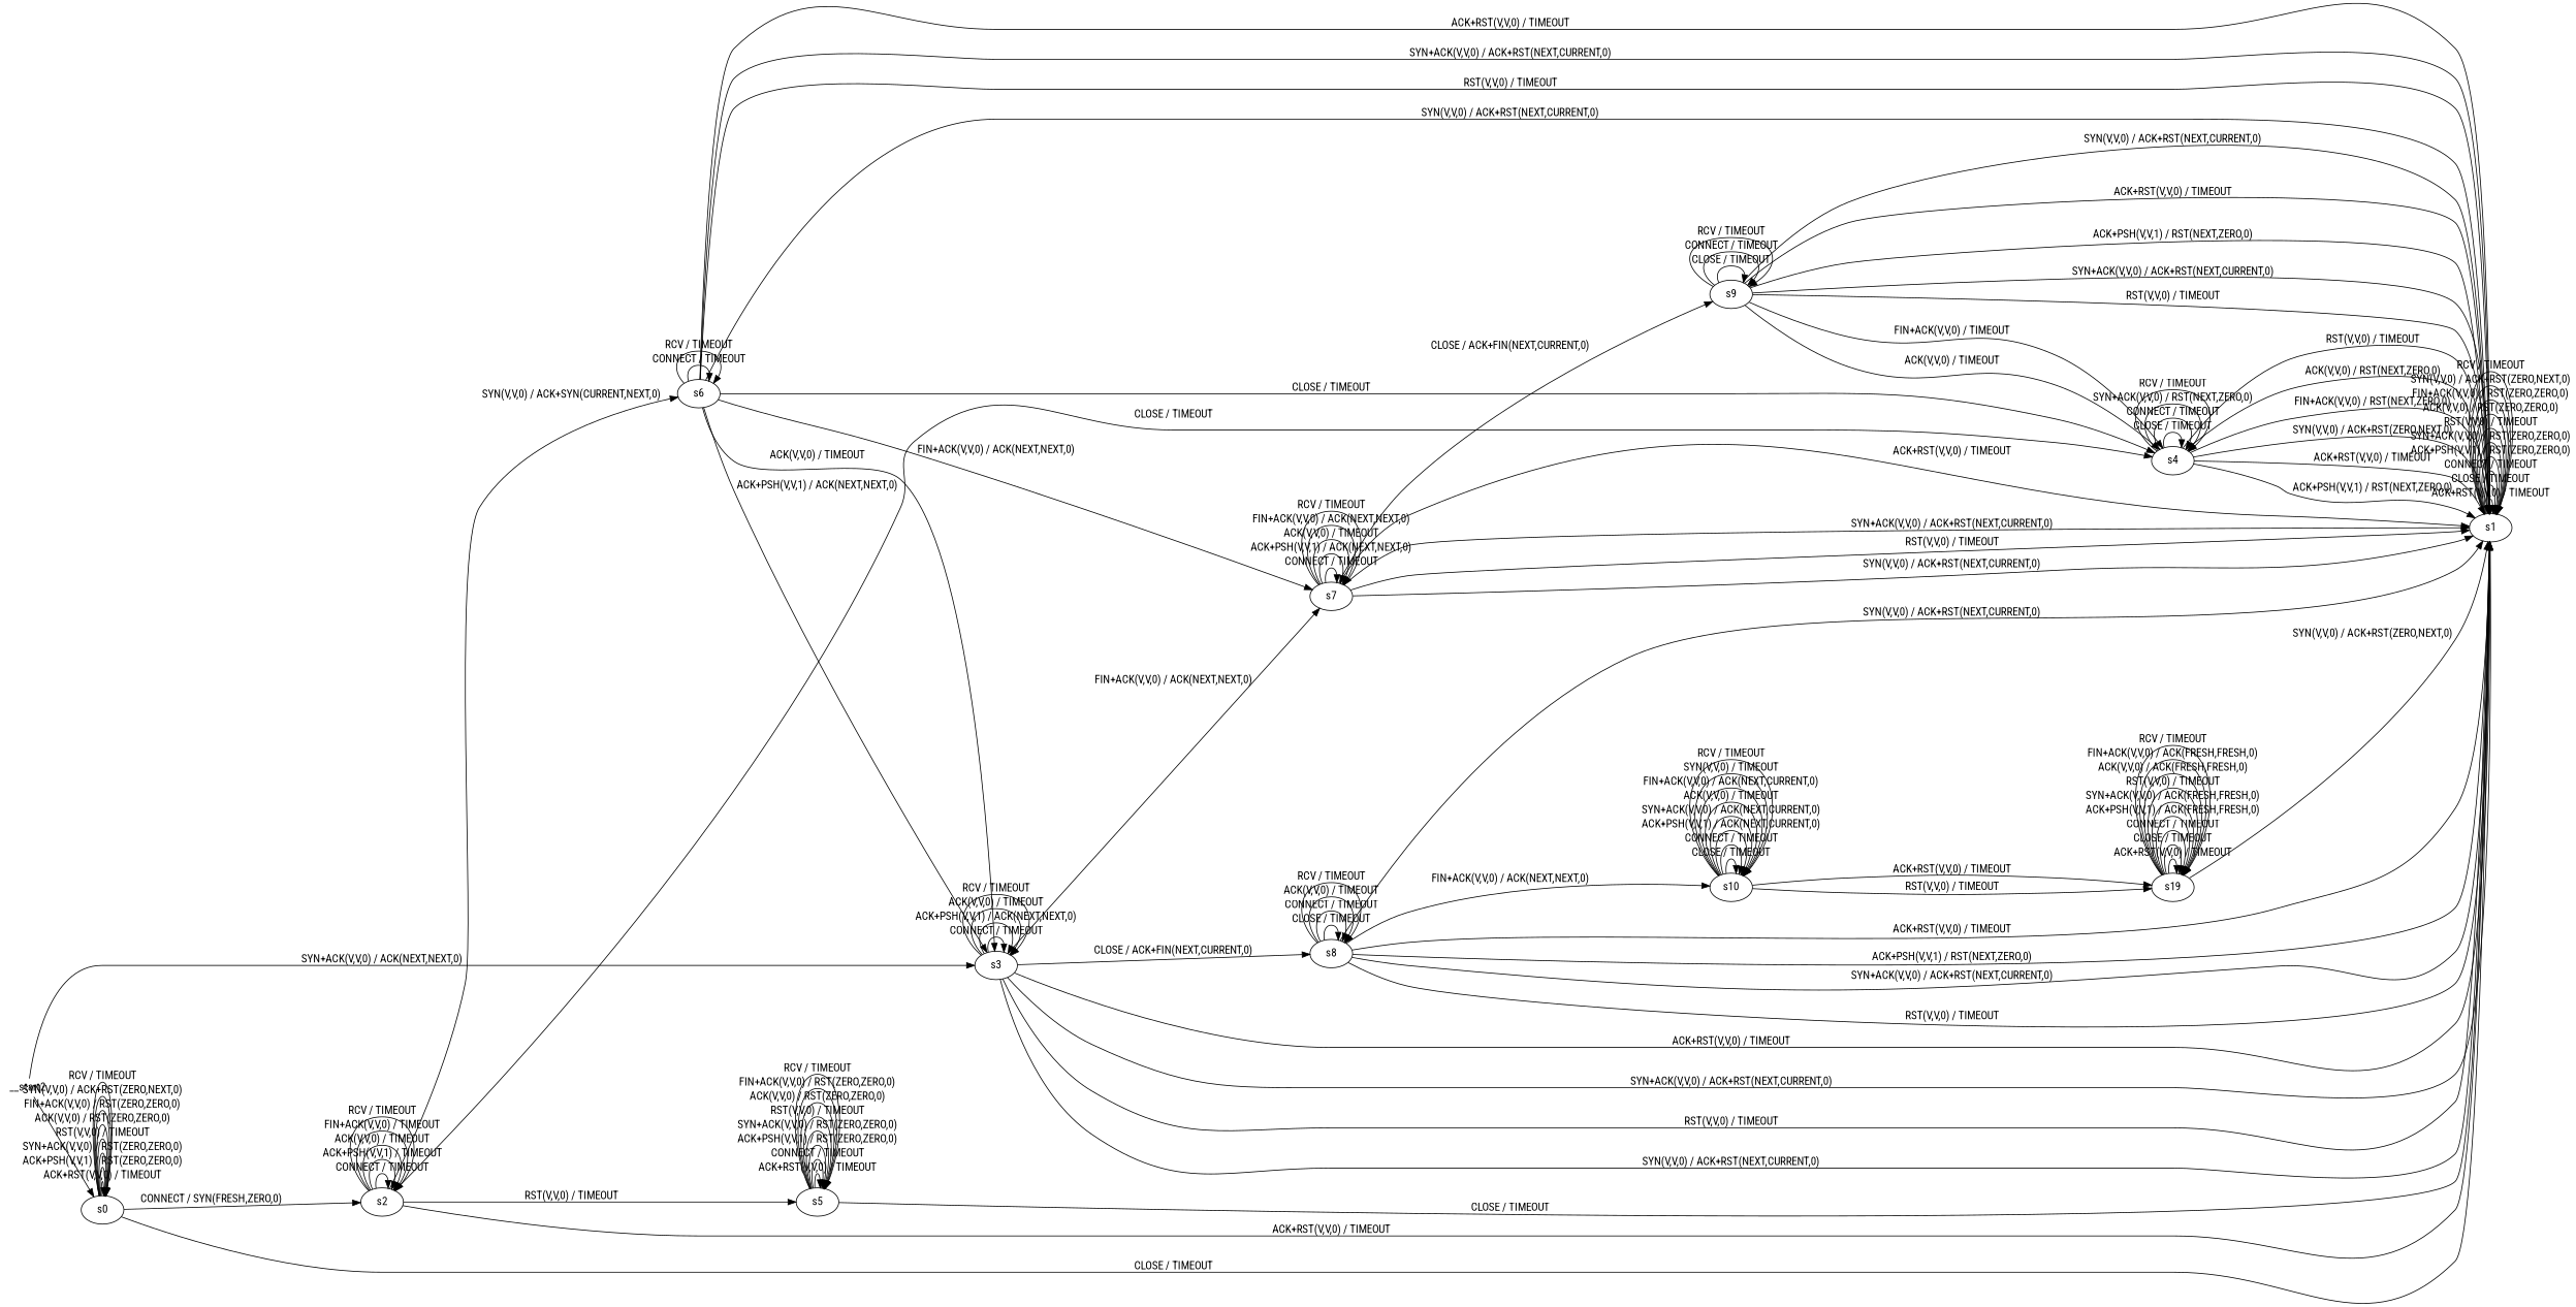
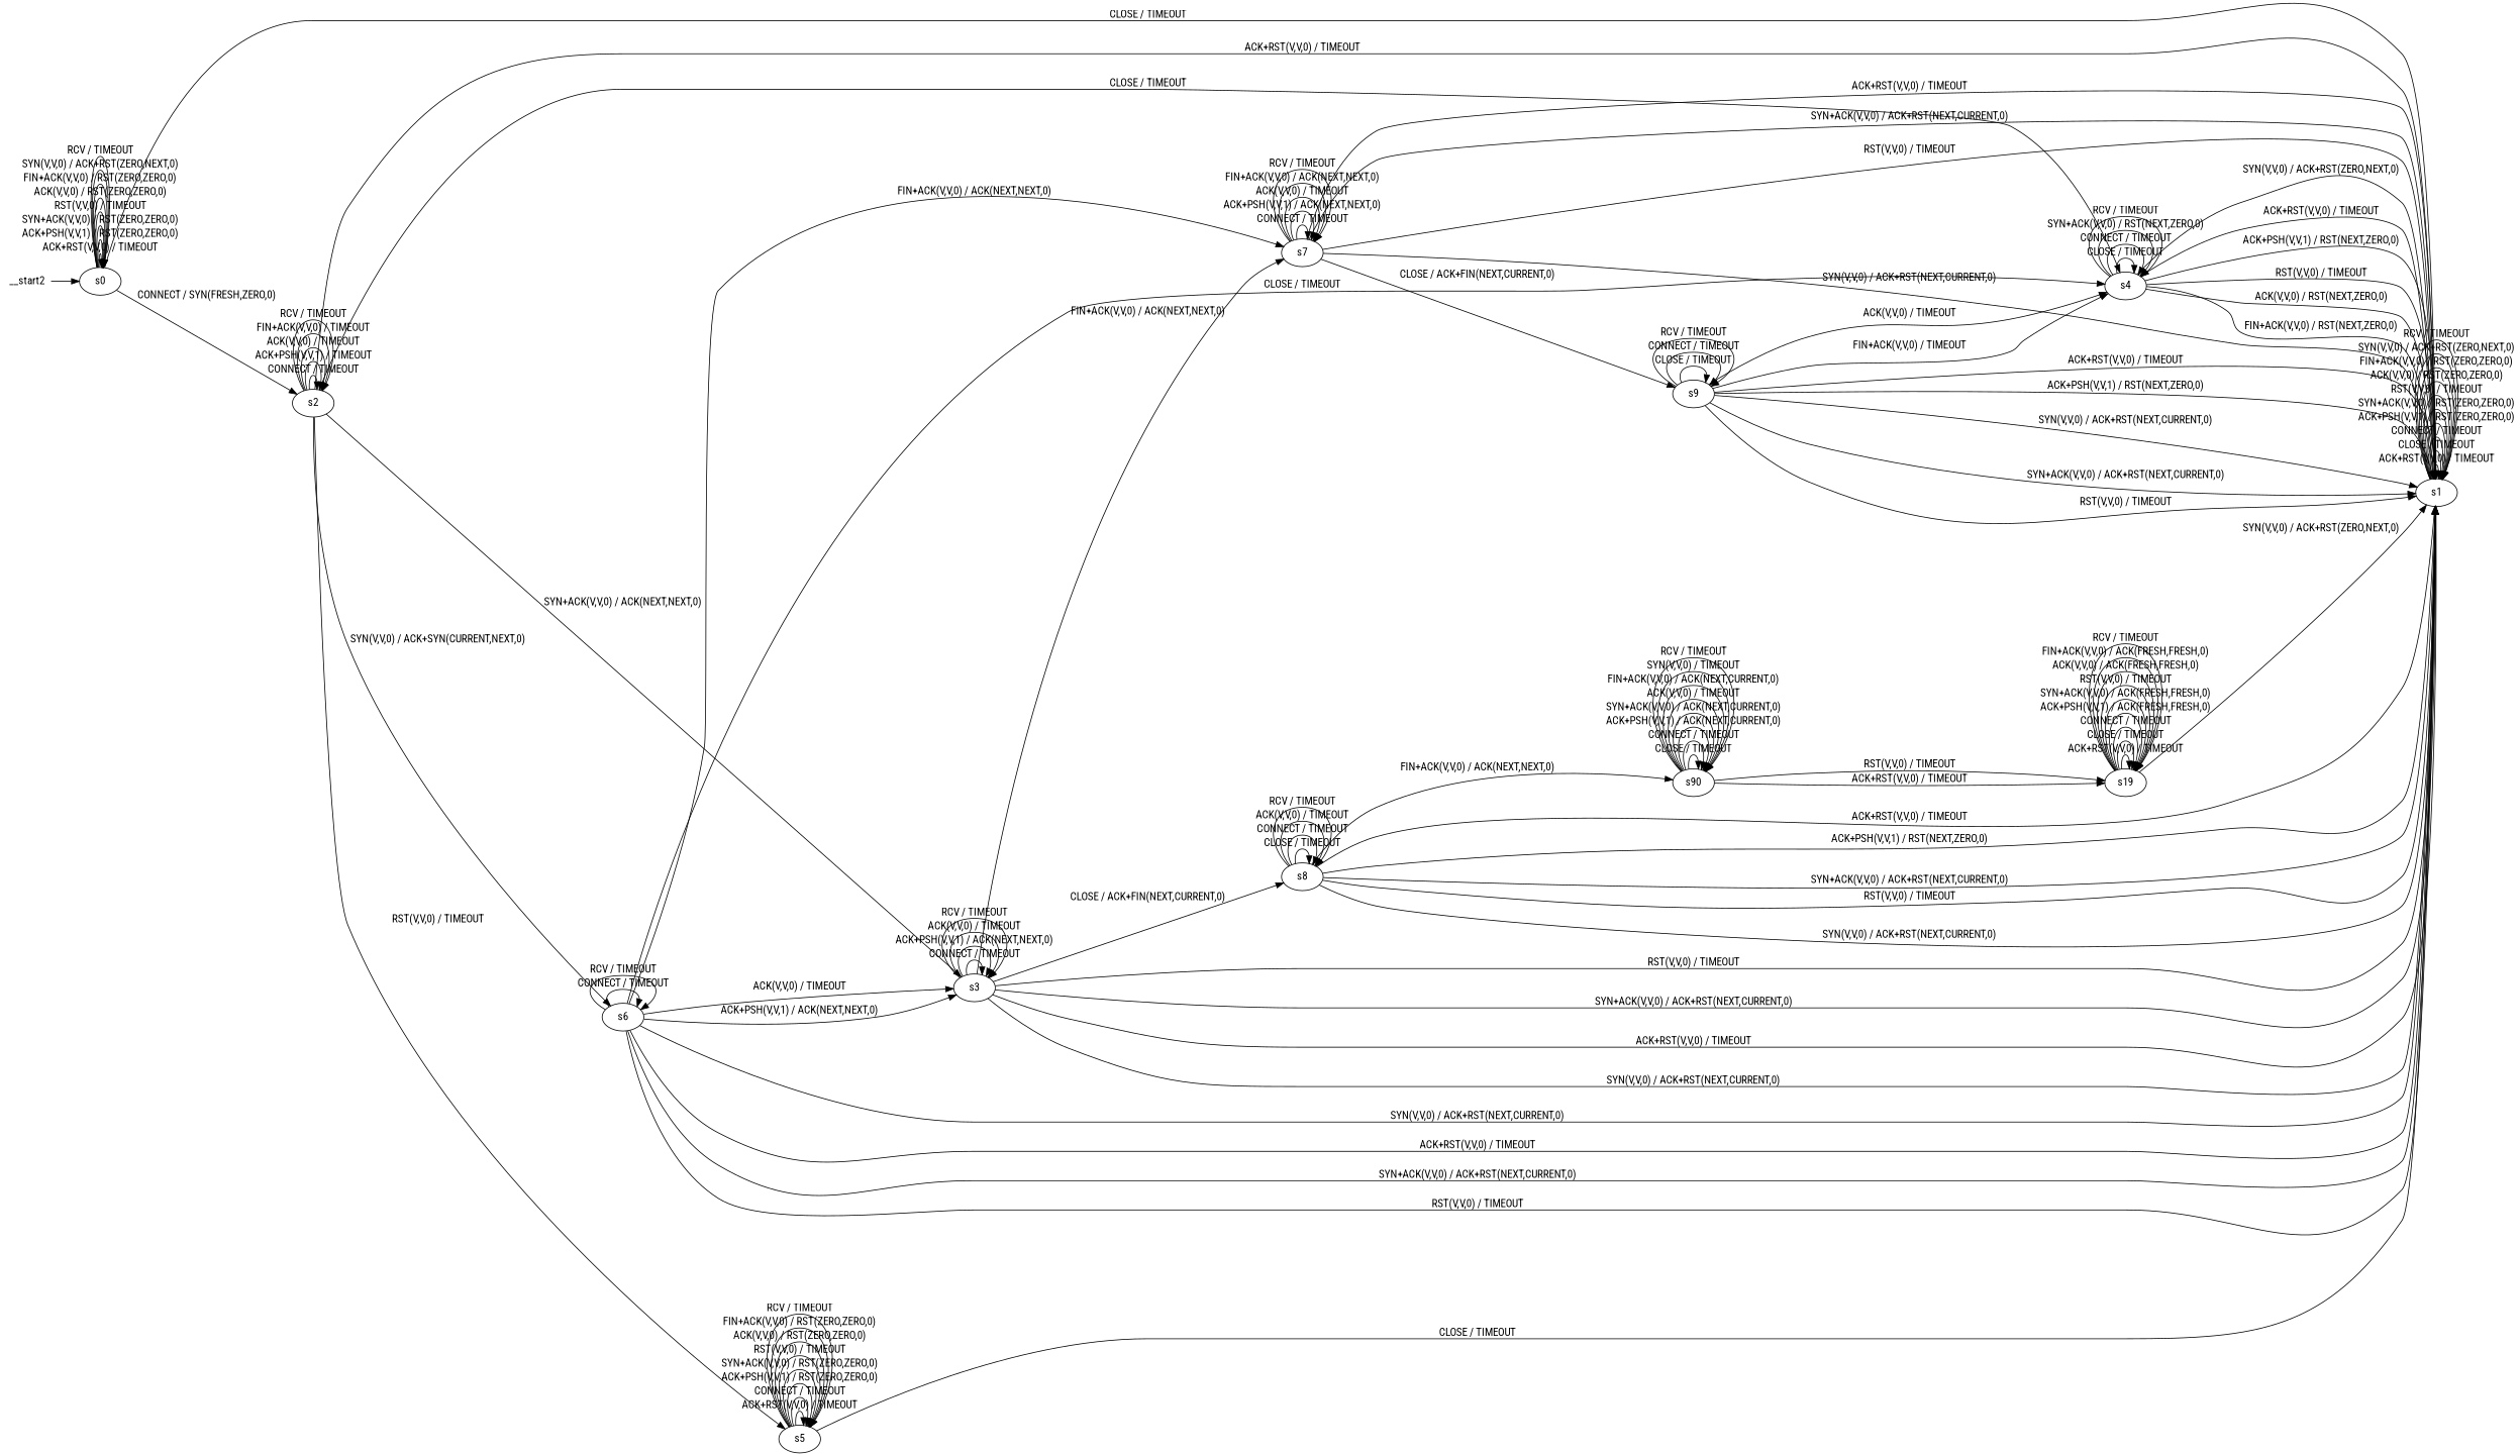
  digraph {
    fontname="Roboto Condensed"
    rankdir=LR
    node [fontname="Roboto Condensed"]
    edge [fontname="Roboto Condensed"]
    n1 [label=s0]
    n2 [label=s1]
    n3 [label=s2]
    n4 [label=s4]
    n5 [label=s3]
    n6 [label=s5]
    n7 [label=s6]
    n8 [label=s8]
    n9 [label=s7]
-   n10 [label=s10]
+   n10 [label=s90]
    n11 [label=s9]
    n12 [label=s19]
    n13 [height=0 label=__start2 shape=none width=0]
    n1 -> n1 [label=" ACK+RST(V,V,0) / TIMEOUT "]
    n1 -> n1 [label=" ACK+PSH(V,V,1) / RST(ZERO,ZERO,0) "]
    n1 -> n1 [label=" SYN+ACK(V,V,0) / RST(ZERO,ZERO,0) "]
    n1 -> n1 [label=" RST(V,V,0) / TIMEOUT "]
    n1 -> n1 [label=" ACK(V,V,0) / RST(ZERO,ZERO,0) "]
    n1 -> n1 [label=" FIN+ACK(V,V,0) / RST(ZERO,ZERO,0) "]
    n1 -> n1 [label=" SYN(V,V,0) / ACK+RST(ZERO,NEXT,0) "]
    n1 -> n1 [label=" RCV / TIMEOUT "]
    n1 -> n2 [label=" CLOSE / TIMEOUT "]
    n1 -> n3 [label=" CONNECT / SYN(FRESH,ZERO,0) "]
    n2 -> n2 [label=" ACK+RST(V,V,0) / TIMEOUT "]
    n2 -> n2 [label=" CLOSE / TIMEOUT "]
    n2 -> n2 [label=" CONNECT / TIMEOUT "]
    n2 -> n2 [label=" ACK+PSH(V,V,1) / RST(ZERO,ZERO,0) "]
    n2 -> n2 [label=" SYN+ACK(V,V,0) / RST(ZERO,ZERO,0) "]
    n2 -> n2 [label=" RST(V,V,0) / TIMEOUT "]
    n2 -> n2 [label=" ACK(V,V,0) / RST(ZERO,ZERO,0) "]
    n2 -> n2 [label=" FIN+ACK(V,V,0) / RST(ZERO,ZERO,0) "]
    n2 -> n2 [label=" SYN(V,V,0) / ACK+RST(ZERO,NEXT,0) "]
    n2 -> n2 [label=" RCV / TIMEOUT "]
    n3 -> n2 [label=" ACK+RST(V,V,0) / TIMEOUT "]
    n3 -> n3 [label=" CONNECT / TIMEOUT "]
    n3 -> n3 [label=" ACK+PSH(V,V,1) / TIMEOUT "]
    n3 -> n3 [label=" ACK(V,V,0) / TIMEOUT "]
    n3 -> n3 [label=" FIN+ACK(V,V,0) / TIMEOUT "]
    n3 -> n3 [label=" RCV / TIMEOUT "]
    n3 -> n4 [label=" CLOSE / TIMEOUT "]
-   n13 -> n5 [label=" SYN+ACK(V,V,0) / ACK(NEXT,NEXT,0) "]
+   n3 -> n5 [label=" SYN+ACK(V,V,0) / ACK(NEXT,NEXT,0) "]
    n3 -> n6 [label=" RST(V,V,0) / TIMEOUT "]
    n3 -> n7 [label=" SYN(V,V,0) / ACK+SYN(CURRENT,NEXT,0) "]
    n4 -> n2 [label=" ACK+RST(V,V,0) / TIMEOUT "]
    n4 -> n2 [label=" ACK+PSH(V,V,1) / RST(NEXT,ZERO,0) "]
    n4 -> n2 [label=" RST(V,V,0) / TIMEOUT "]
    n4 -> n2 [label=" ACK(V,V,0) / RST(NEXT,ZERO,0) "]
    n4 -> n2 [label=" FIN+ACK(V,V,0) / RST(NEXT,ZERO,0) "]
    n4 -> n2 [label=" SYN(V,V,0) / ACK+RST(ZERO,NEXT,0) "]
    n4 -> n4 [label=" CLOSE / TIMEOUT "]
    n4 -> n4 [label=" CONNECT / TIMEOUT "]
    n4 -> n4 [label=" SYN+ACK(V,V,0) / RST(NEXT,ZERO,0) "]
    n4 -> n4 [label=" RCV / TIMEOUT "]
    n5 -> n2 [label=" ACK+RST(V,V,0) / TIMEOUT "]
    n5 -> n2 [label=" SYN+ACK(V,V,0) / ACK+RST(NEXT,CURRENT,0) "]
    n5 -> n2 [label=" RST(V,V,0) / TIMEOUT "]
    n5 -> n2 [label=" SYN(V,V,0) / ACK+RST(NEXT,CURRENT,0) "]
    n5 -> n5 [label=" CONNECT / TIMEOUT "]
    n5 -> n5 [label=" ACK+PSH(V,V,1) / ACK(NEXT,NEXT,0) "]
    n5 -> n5 [label=" ACK(V,V,0) / TIMEOUT "]
    n5 -> n5 [label=" RCV / TIMEOUT "]
    n5 -> n8 [label=" CLOSE / ACK+FIN(NEXT,CURRENT,0) "]
    n5 -> n9 [label=" FIN+ACK(V,V,0) / ACK(NEXT,NEXT,0) "]
    n6 -> n2 [label=" CLOSE / TIMEOUT "]
    n6 -> n6 [label=" ACK+RST(V,V,0) / TIMEOUT "]
    n6 -> n6 [label=" CONNECT / TIMEOUT "]
    n6 -> n6 [label=" ACK+PSH(V,V,1) / RST(ZERO,ZERO,0) "]
    n6 -> n6 [label=" SYN+ACK(V,V,0) / RST(ZERO,ZERO,0) "]
    n6 -> n6 [label=" RST(V,V,0) / TIMEOUT "]
    n6 -> n6 [label=" ACK(V,V,0) / RST(ZERO,ZERO,0) "]
    n6 -> n6 [label=" FIN+ACK(V,V,0) / RST(ZERO,ZERO,0) "]
    n6 -> n6 [label=" RCV / TIMEOUT "]
    n7 -> n2 [label=" ACK+RST(V,V,0) / TIMEOUT "]
    n7 -> n2 [label=" SYN+ACK(V,V,0) / ACK+RST(NEXT,CURRENT,0) "]
    n7 -> n2 [label=" RST(V,V,0) / TIMEOUT "]
    n7 -> n2 [label=" SYN(V,V,0) / ACK+RST(NEXT,CURRENT,0) "]
    n7 -> n4 [label=" CLOSE / TIMEOUT "]
    n7 -> n5 [label=" ACK+PSH(V,V,1) / ACK(NEXT,NEXT,0) "]
    n7 -> n5 [label=" ACK(V,V,0) / TIMEOUT "]
    n7 -> n7 [label=" CONNECT / TIMEOUT "]
    n7 -> n7 [label=" RCV / TIMEOUT "]
    n7 -> n9 [label=" FIN+ACK(V,V,0) / ACK(NEXT,NEXT,0) "]
    n8 -> n2 [label=" ACK+RST(V,V,0) / TIMEOUT "]
    n8 -> n2 [label=" ACK+PSH(V,V,1) / RST(NEXT,ZERO,0) "]
    n8 -> n2 [label=" SYN+ACK(V,V,0) / ACK+RST(NEXT,CURRENT,0) "]
    n8 -> n2 [label=" RST(V,V,0) / TIMEOUT "]
    n8 -> n2 [label=" SYN(V,V,0) / ACK+RST(NEXT,CURRENT,0) "]
    n8 -> n8 [label=" CLOSE / TIMEOUT "]
    n8 -> n8 [label=" CONNECT / TIMEOUT "]
    n8 -> n8 [label=" ACK(V,V,0) / TIMEOUT "]
    n8 -> n8 [label=" RCV / TIMEOUT "]
    n8 -> n10 [label=" FIN+ACK(V,V,0) / ACK(NEXT,NEXT,0) "]
    n9 -> n2 [label=" ACK+RST(V,V,0) / TIMEOUT "]
    n9 -> n2 [label=" SYN+ACK(V,V,0) / ACK+RST(NEXT,CURRENT,0) "]
    n9 -> n2 [label=" RST(V,V,0) / TIMEOUT "]
    n9 -> n2 [label=" SYN(V,V,0) / ACK+RST(NEXT,CURRENT,0) "]
    n9 -> n9 [label=" CONNECT / TIMEOUT "]
    n9 -> n9 [label=" ACK+PSH(V,V,1) / ACK(NEXT,NEXT,0) "]
    n9 -> n9 [label=" ACK(V,V,0) / TIMEOUT "]
    n9 -> n9 [label=" FIN+ACK(V,V,0) / ACK(NEXT,NEXT,0) "]
    n9 -> n9 [label=" RCV / TIMEOUT "]
    n9 -> n11 [label=" CLOSE / ACK+FIN(NEXT,CURRENT,0) "]
    n10 -> n10 [label=" CLOSE / TIMEOUT "]
    n10 -> n10 [label=" CONNECT / TIMEOUT "]
    n10 -> n10 [label=" ACK+PSH(V,V,1) / ACK(NEXT,CURRENT,0) "]
    n10 -> n10 [label=" SYN+ACK(V,V,0) / ACK(NEXT,CURRENT,0) "]
    n10 -> n10 [label=" ACK(V,V,0) / TIMEOUT "]
    n10 -> n10 [label=" FIN+ACK(V,V,0) / ACK(NEXT,CURRENT,0) "]
    n10 -> n10 [label=" SYN(V,V,0) / TIMEOUT "]
    n10 -> n10 [label=" RCV / TIMEOUT "]
    n10 -> n12 [label=" ACK+RST(V,V,0) / TIMEOUT "]
    n10 -> n12 [label=" RST(V,V,0) / TIMEOUT "]
    n11 -> n2 [label=" ACK+RST(V,V,0) / TIMEOUT "]
    n11 -> n2 [label=" ACK+PSH(V,V,1) / RST(NEXT,ZERO,0) "]
    n11 -> n2 [label=" SYN+ACK(V,V,0) / ACK+RST(NEXT,CURRENT,0) "]
    n11 -> n2 [label=" RST(V,V,0) / TIMEOUT "]
    n11 -> n2 [label=" SYN(V,V,0) / ACK+RST(NEXT,CURRENT,0) "]
    n11 -> n4 [label=" ACK(V,V,0) / TIMEOUT "]
    n11 -> n4 [label=" FIN+ACK(V,V,0) / TIMEOUT "]
    n11 -> n11 [label=" CLOSE / TIMEOUT "]
    n11 -> n11 [label=" CONNECT / TIMEOUT "]
    n11 -> n11 [label=" RCV / TIMEOUT "]
    n12 -> n2 [label=" SYN(V,V,0) / ACK+RST(ZERO,NEXT,0) "]
    n12 -> n12 [label=" ACK+RST(V,V,0) / TIMEOUT "]
    n12 -> n12 [label=" CLOSE / TIMEOUT "]
    n12 -> n12 [label=" CONNECT / TIMEOUT "]
    n12 -> n12 [label=" ACK+PSH(V,V,1) / ACK(FRESH,FRESH,0) "]
    n12 -> n12 [label=" SYN+ACK(V,V,0) / ACK(FRESH,FRESH,0) "]
    n12 -> n12 [label=" RST(V,V,0) / TIMEOUT "]
    n12 -> n12 [label=" ACK(V,V,0) / ACK(FRESH,FRESH,0) "]
    n12 -> n12 [label=" FIN+ACK(V,V,0) / ACK(FRESH,FRESH,0) "]
    n12 -> n12 [label=" RCV / TIMEOUT "]
    n13 -> n1
  }
